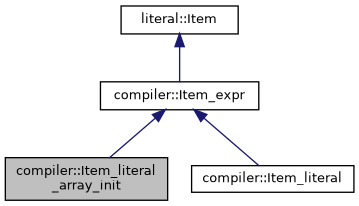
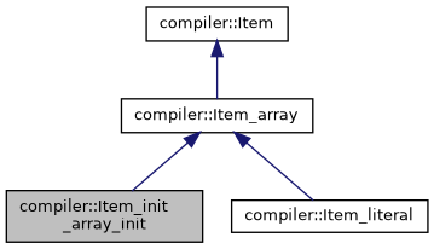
  digraph {
    node [color=black fillcolor=white fontname=Helvetica fontsize=10 shape=record style=filled]
    edge [color=midnightblue dir=back fontname=Helvetica fontsize=10 labelfontname=Helvetica labelfontsize=10 style=solid]
-   n1 [fillcolor=grey75 fontcolor=black height=0.2 label="compiler::Item_literal\l_array_init" width=0.4]
+   n1 [fillcolor=grey75 fontcolor=black height=0.2 label="compiler::Item_init\l_array_init" width=0.4]
    n2 [height=0.2 label="compiler::Item_literal" width=0.4]
-   n3 [height=0.2 label="compiler::Item_expr" width=0.4]
-   n4 [height=0.2 label="literal::Item" width=0.4]
+   n3 [height=0.2 label="compiler::Item_array" width=0.4]
+   n4 [height=0.2 label="compiler::Item" width=0.4]
    n3 -> n1
    n3 -> n2
    n4 -> n3
  }
